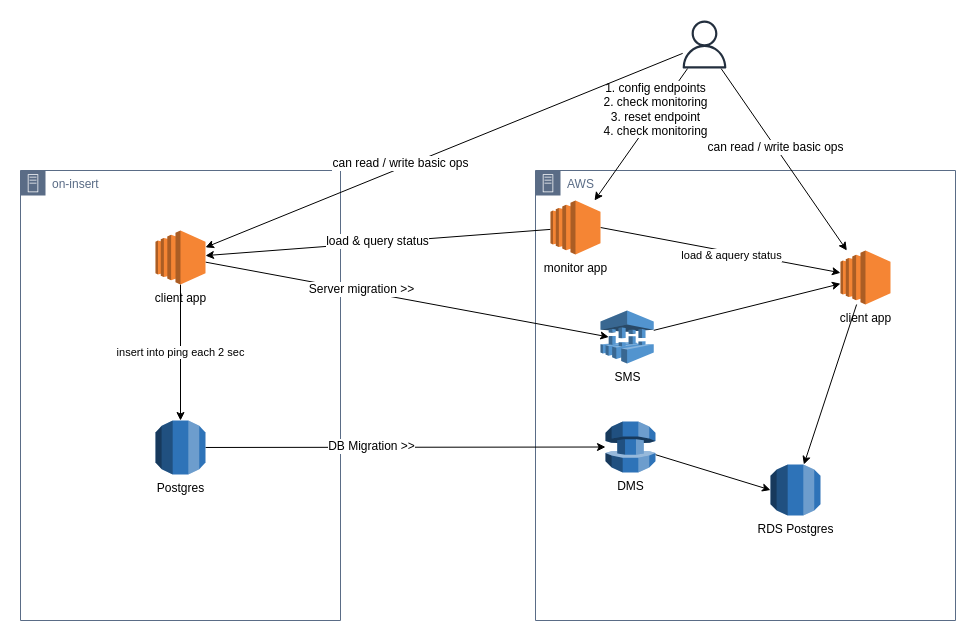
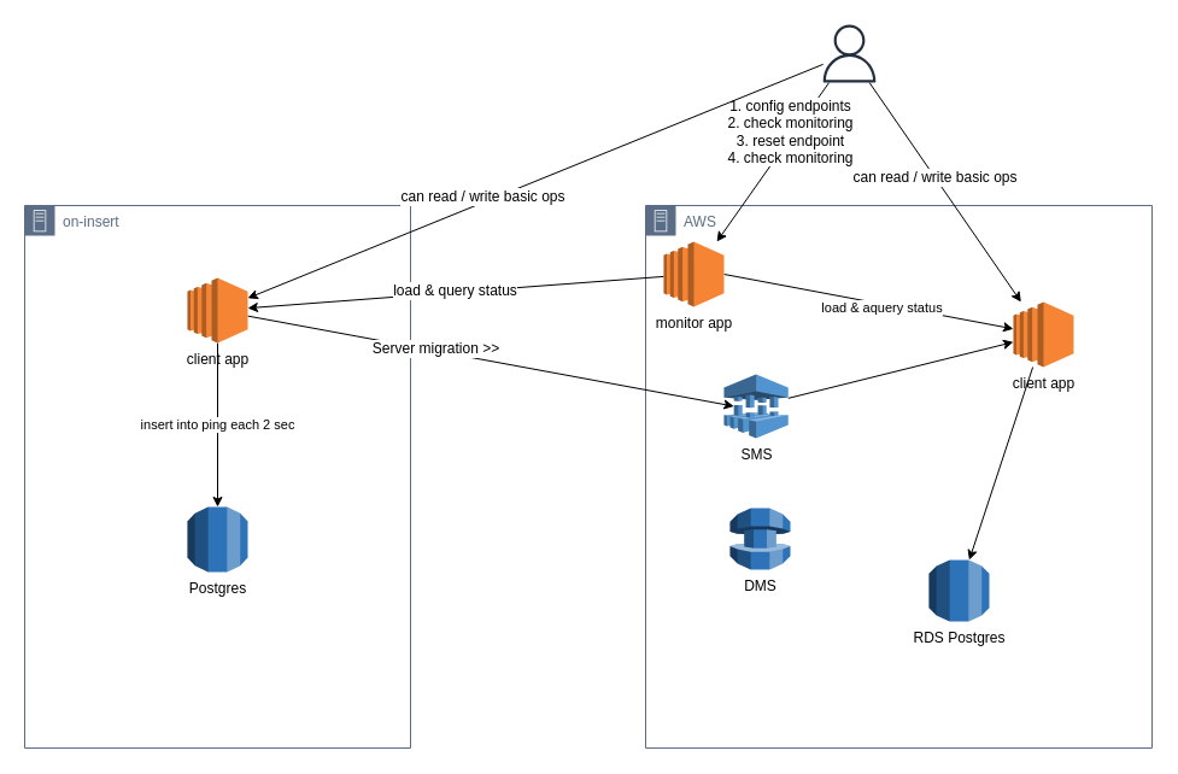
  <mxCell id="0" />
  <mxCell id="1" parent="0" />
  <mxCell id="2" value="on-insert" style="points=[[0,0],[0.25,0],[0.5,0],[0.75,0],[1,0],[1,0.25],[1,0.5],[1,0.75],[1,1],[0.75,1],[0.5,1],[0.25,1],[0,1],[0,0.75],[0,0.5],[0,0.25]];outlineConnect=0;gradientColor=none;html=1;whiteSpace=wrap;fontSize=12;fontStyle=0;shape=mxgraph.aws4.group;grIcon=mxgraph.aws4.group_on_premise;strokeColor=#5A6C86;fillColor=none;verticalAlign=top;align=left;spacingLeft=30;fontColor=#5A6C86;dashed=0;" vertex="1" parent="1"><mxGeometry x="20" y="170" width="320" height="450" as="geometry" /></mxCell>
  <mxCell id="3" value="AWS" style="points=[[0,0],[0.25,0],[0.5,0],[0.75,0],[1,0],[1,0.25],[1,0.5],[1,0.75],[1,1],[0.75,1],[0.5,1],[0.25,1],[0,1],[0,0.75],[0,0.5],[0,0.25]];outlineConnect=0;gradientColor=none;html=1;whiteSpace=wrap;fontSize=12;fontStyle=0;shape=mxgraph.aws4.group;grIcon=mxgraph.aws4.group_on_premise;strokeColor=#5A6C86;fillColor=none;verticalAlign=top;align=left;spacingLeft=30;fontColor=#5A6C86;dashed=0;" vertex="1" parent="1"><mxGeometry x="535" y="170" width="420" height="450" as="geometry" /></mxCell>
  <mxCell id="4" value="insert into ping each 2 sec" style="edgeStyle=none;rounded=0;orthogonalLoop=1;jettySize=auto;html=1;entryX=0.5;entryY=0;entryDx=0;entryDy=0;entryPerimeter=0;" edge="1" parent="1" source="27" target="12"><mxGeometry relative="1" as="geometry"><mxPoint x="180" y="290" as="sourcePoint" /><mxPoint x="164.062" y="400" as="targetPoint" /></mxGeometry></mxCell>
  <mxCell id="5" style="edgeStyle=none;rounded=0;orthogonalLoop=1;jettySize=auto;html=1;entryX=0.155;entryY=0.5;entryDx=0;entryDy=0;entryPerimeter=0;" edge="1" parent="1" source="27" target="19"><mxGeometry relative="1" as="geometry"><mxPoint x="204.99" y="269.377" as="sourcePoint" /></mxGeometry></mxCell>
  <mxCell id="6" value="Server migration &amp;gt;&amp;gt;" style="text;html=1;align=center;verticalAlign=middle;resizable=0;points=[];labelBackgroundColor=#ffffff;" vertex="1" connectable="0" parent="5"><mxGeometry x="-0.225" y="2" relative="1" as="geometry"><mxPoint x="-1" as="offset" /></mxGeometry></mxCell>
  <mxCell id="7" style="rounded=0;orthogonalLoop=1;jettySize=auto;html=1;" edge="1" parent="1" source="28" target="27"><mxGeometry relative="1" as="geometry"><mxPoint x="570.01" y="236.325" as="sourcePoint" /><mxPoint x="204.99" y="263.193" as="targetPoint" /></mxGeometry></mxCell>
  <mxCell id="8" value="load &amp;amp; query status" style="text;html=1;align=center;verticalAlign=middle;resizable=0;points=[];labelBackgroundColor=#ffffff;" vertex="1" connectable="0" parent="7"><mxGeometry x="0.007" y="-2" relative="1" as="geometry"><mxPoint as="offset" /></mxGeometry></mxCell>
  <mxCell id="9" value="load &amp;amp; aquery status" style="edgeStyle=none;rounded=0;orthogonalLoop=1;jettySize=auto;html=1;exitX=1;exitY=0.5;exitDx=0;exitDy=0;exitPerimeter=0;" edge="1" parent="1" source="28" target="17"><mxGeometry x="0.096" y="-3" relative="1" as="geometry"><mxPoint x="619.99" y="238.887" as="sourcePoint" /><mxPoint as="offset" /></mxGeometry></mxCell>
- <mxCell id="10" style="edgeStyle=none;rounded=0;orthogonalLoop=1;jettySize=auto;html=1;" edge="1" parent="1" source="12" target="15"><mxGeometry relative="1" as="geometry" /></mxCell>
- <mxCell id="11" value="DB Migration &amp;gt;&amp;gt;" style="text;html=1;align=center;verticalAlign=middle;resizable=0;points=[];labelBackgroundColor=#ffffff;" vertex="1" connectable="0" parent="10"><mxGeometry x="-0.172" y="1" relative="1" as="geometry"><mxPoint as="offset" /></mxGeometry></mxCell>
  <mxCell id="12" value="Postgres" style="outlineConnect=0;dashed=0;verticalLabelPosition=bottom;verticalAlign=top;align=center;html=1;shape=mxgraph.aws3.rds;fillColor=#2E73B8;gradientColor=none;" vertex="1" parent="1"><mxGeometry x="155" y="420" width="50" height="54" as="geometry" /></mxCell>
  <mxCell id="13" value="RDS Postgres" style="outlineConnect=0;dashed=0;verticalLabelPosition=bottom;verticalAlign=top;align=center;html=1;shape=mxgraph.aws3.rds;fillColor=#2E73B8;gradientColor=none;" vertex="1" parent="1"><mxGeometry x="770" y="464" width="50" height="51" as="geometry" /></mxCell>
- <mxCell id="14" style="edgeStyle=none;rounded=0;orthogonalLoop=1;jettySize=auto;html=1;entryX=0;entryY=0.5;entryDx=0;entryDy=0;entryPerimeter=0;" edge="1" parent="1" source="15" target="13"><mxGeometry relative="1" as="geometry" /></mxCell>
  <mxCell id="15" value="DMS" style="outlineConnect=0;dashed=0;verticalLabelPosition=bottom;verticalAlign=top;align=center;html=1;shape=mxgraph.aws3.database_migration_service;fillColor=#2E73B8;gradientColor=none;" vertex="1" parent="1"><mxGeometry x="605" y="421" width="50" height="51" as="geometry" /></mxCell>
  <mxCell id="16" style="edgeStyle=none;rounded=0;orthogonalLoop=1;jettySize=auto;html=1;" edge="1" parent="1" source="17" target="13"><mxGeometry relative="1" as="geometry" /></mxCell>
  <mxCell id="17" value="client app" style="outlineConnect=0;dashed=0;verticalLabelPosition=bottom;verticalAlign=top;align=center;html=1;shape=mxgraph.aws3.ec2;fillColor=#F58534;gradientColor=none;" vertex="1" parent="1"><mxGeometry x="840" y="250" width="50" height="54" as="geometry" /></mxCell>
  <mxCell id="18" style="edgeStyle=none;rounded=0;orthogonalLoop=1;jettySize=auto;html=1;" edge="1" parent="1" source="19" target="17"><mxGeometry relative="1" as="geometry" /></mxCell>
  <mxCell id="19" value="SMS" style="outlineConnect=0;dashed=0;verticalLabelPosition=bottom;verticalAlign=top;align=center;html=1;shape=mxgraph.aws3.server_migration_service;fillColor=#5294CF;gradientColor=none;" vertex="1" parent="1"><mxGeometry x="600" y="310" width="53.25" height="53" as="geometry" /></mxCell>
  <mxCell id="20" style="edgeStyle=none;rounded=0;orthogonalLoop=1;jettySize=auto;html=1;" edge="1" parent="1" source="26" target="28"><mxGeometry relative="1" as="geometry"><mxPoint x="609.267" y="210" as="targetPoint" /></mxGeometry></mxCell>
  <mxCell id="21" value="1. config endpoints&lt;br&gt;2. check monitoring&lt;br&gt;3. reset endpoint&lt;br&gt;4. check monitoring" style="text;html=1;align=center;verticalAlign=middle;resizable=0;points=[];labelBackgroundColor=#ffffff;" vertex="1" connectable="0" parent="20"><mxGeometry x="-0.645" relative="1" as="geometry"><mxPoint x="-15.75" y="16.5" as="offset" /></mxGeometry></mxCell>
  <mxCell id="22" style="edgeStyle=none;rounded=0;orthogonalLoop=1;jettySize=auto;html=1;" edge="1" parent="1" source="26" target="27"><mxGeometry relative="1" as="geometry"><mxPoint x="204.99" y="254.46" as="targetPoint" /></mxGeometry></mxCell>
  <mxCell id="23" value="can read / write basic ops" style="text;html=1;align=center;verticalAlign=middle;resizable=0;points=[];labelBackgroundColor=#ffffff;" vertex="1" connectable="0" parent="22"><mxGeometry x="0.177" y="-5" relative="1" as="geometry"><mxPoint as="offset" /></mxGeometry></mxCell>
  <mxCell id="24" style="edgeStyle=none;rounded=0;orthogonalLoop=1;jettySize=auto;html=1;" edge="1" parent="1" source="26" target="17"><mxGeometry relative="1" as="geometry" /></mxCell>
  <mxCell id="25" value="can read / write basic ops" style="text;html=1;align=center;verticalAlign=middle;resizable=0;points=[];labelBackgroundColor=#ffffff;" vertex="1" connectable="0" parent="24"><mxGeometry x="-0.131" relative="1" as="geometry"><mxPoint x="-1" as="offset" /></mxGeometry></mxCell>
  <mxCell id="26" value="" style="outlineConnect=0;fontColor=#232F3E;gradientColor=none;fillColor=#232F3E;strokeColor=none;dashed=0;verticalLabelPosition=bottom;verticalAlign=top;align=center;html=1;fontSize=12;fontStyle=0;aspect=fixed;pointerEvents=1;shape=mxgraph.aws4.user;" vertex="1" parent="1"><mxGeometry x="680" y="20" width="48" height="48" as="geometry" /></mxCell>
  <mxCell id="27" value="client app" style="outlineConnect=0;dashed=0;verticalLabelPosition=bottom;verticalAlign=top;align=center;html=1;shape=mxgraph.aws3.ec2;fillColor=#F58534;gradientColor=none;" vertex="1" parent="1"><mxGeometry x="155" y="230" width="50" height="54" as="geometry" /></mxCell>
  <mxCell id="28" value="monitor app" style="outlineConnect=0;dashed=0;verticalLabelPosition=bottom;verticalAlign=top;align=center;html=1;shape=mxgraph.aws3.ec2;fillColor=#F58534;gradientColor=none;" vertex="1" parent="1"><mxGeometry x="550" y="200" width="50" height="54" as="geometry" /></mxCell>
